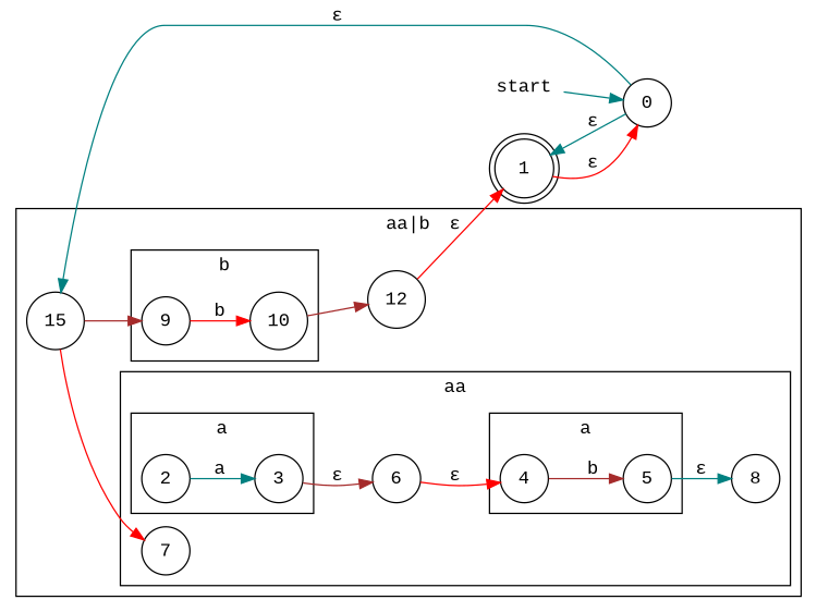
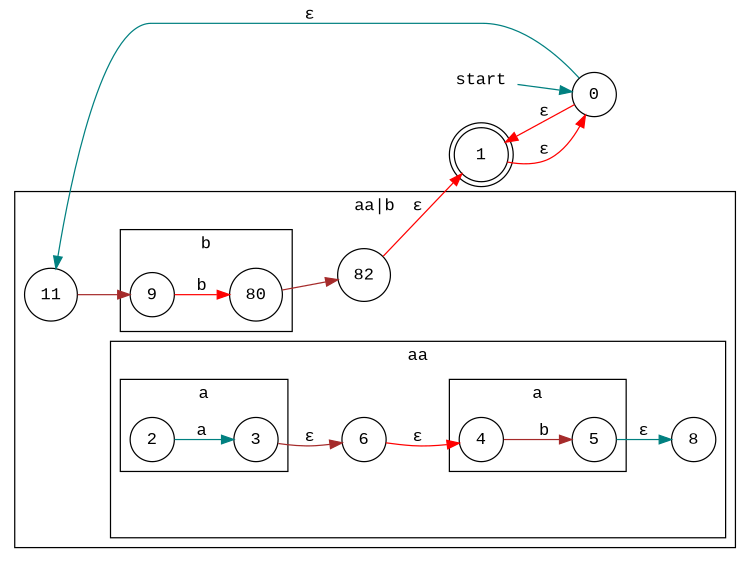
  digraph {
    fontname="Liberation Mono"
    rankdir=LR
    node [fontname="Liberation Mono" shape=circle]
    edge [color=red fontname="Liberation Mono"]
    2
    3
    4
    5
    6
    8
-   7
    9
-   10
-   12
-   11 [label=15]
+   10 [label=80]
+   12 [label=82]
+   11
    1 [shape=doublecircle]
    start [shape=none]
    0
    subgraph cluster_1 {
      label="aa|b"
      12
      11
      subgraph cluster_2 {
        label=aa
        6
        8
-       7
        subgraph cluster_3 {
          label=a
          2
          3
        }
        subgraph cluster_4 {
          label=a
          4
          5
        }
      }
      subgraph cluster_5 {
        label=b
        9
        10
      }
    }
    2 -> 3 [color=teal label=a]
    3 -> 6 [color=brown label="&epsilon;"]
    4 -> 5 [color=brown label=b]
    5 -> 8 [color=teal label="&epsilon;"]
    6 -> 4 [label="&epsilon;"]
    9 -> 10 [label=b]
    10 -> 12 [color=brown]
    12 -> 1 [label="&epsilon;"]
-   11 -> 7
    11 -> 9 [color=brown]
    1 -> 0 [label="&epsilon;"]
    start -> 0 [color=teal]
    0 -> 11 [color=teal label="&epsilon;"]
-   0 -> 1 [color=teal label="&epsilon;"]
+   0 -> 1 [label="&epsilon;"]
  }
